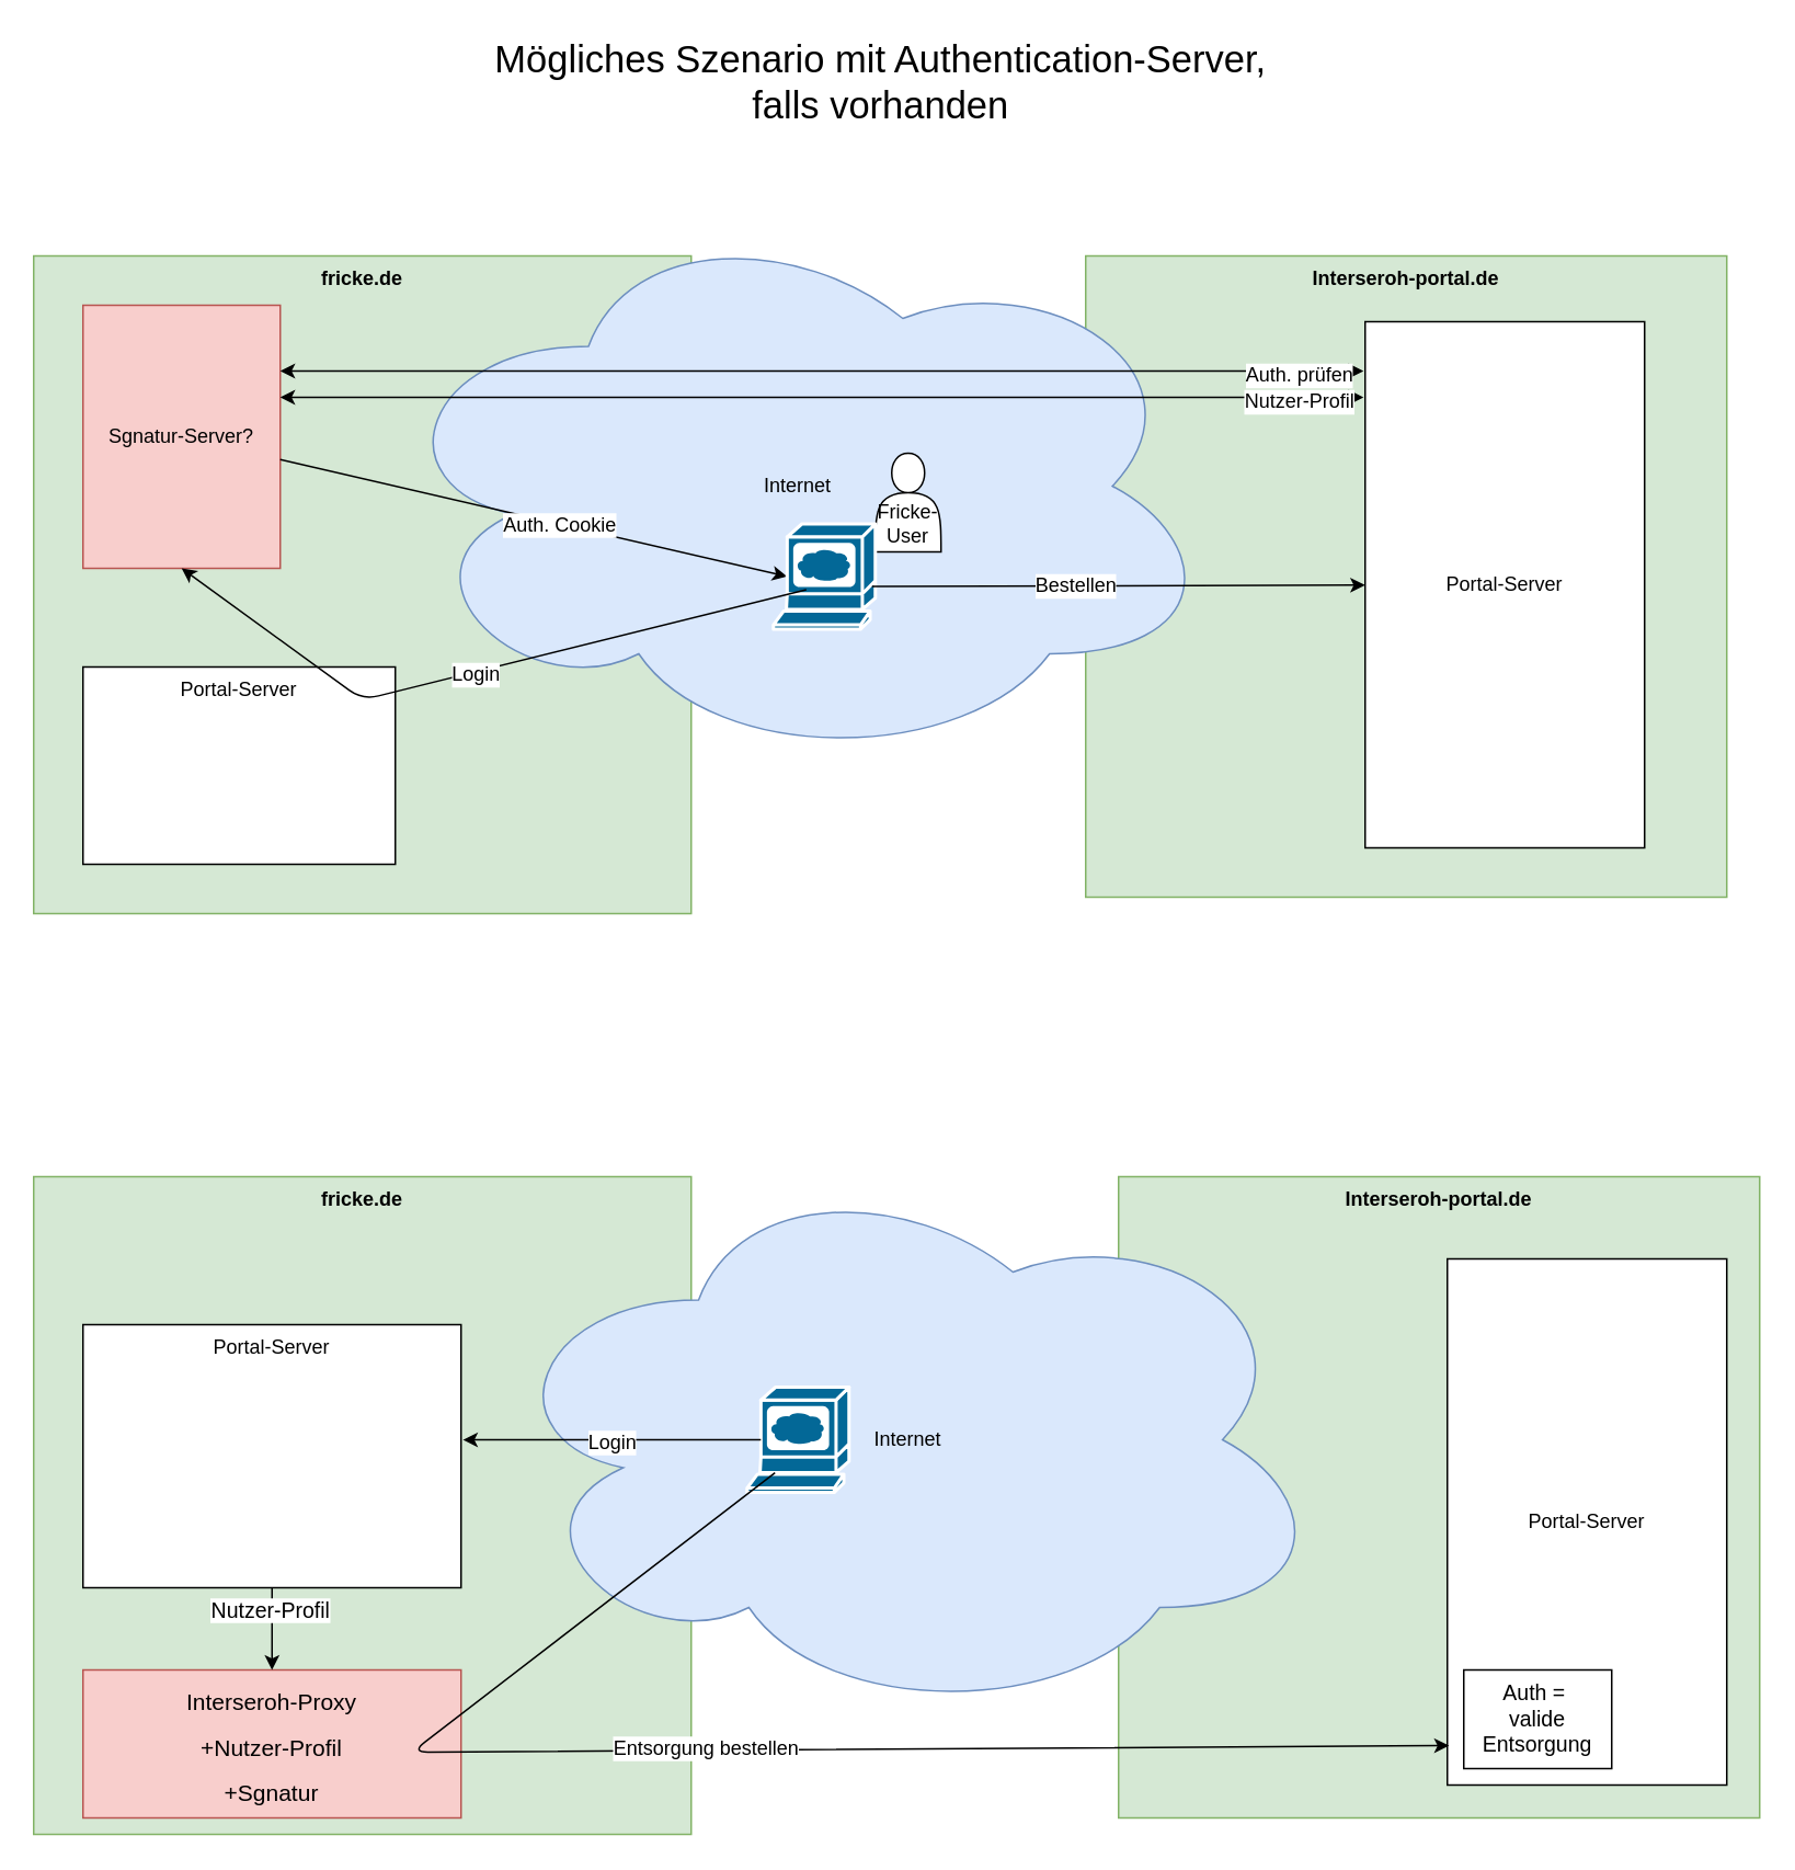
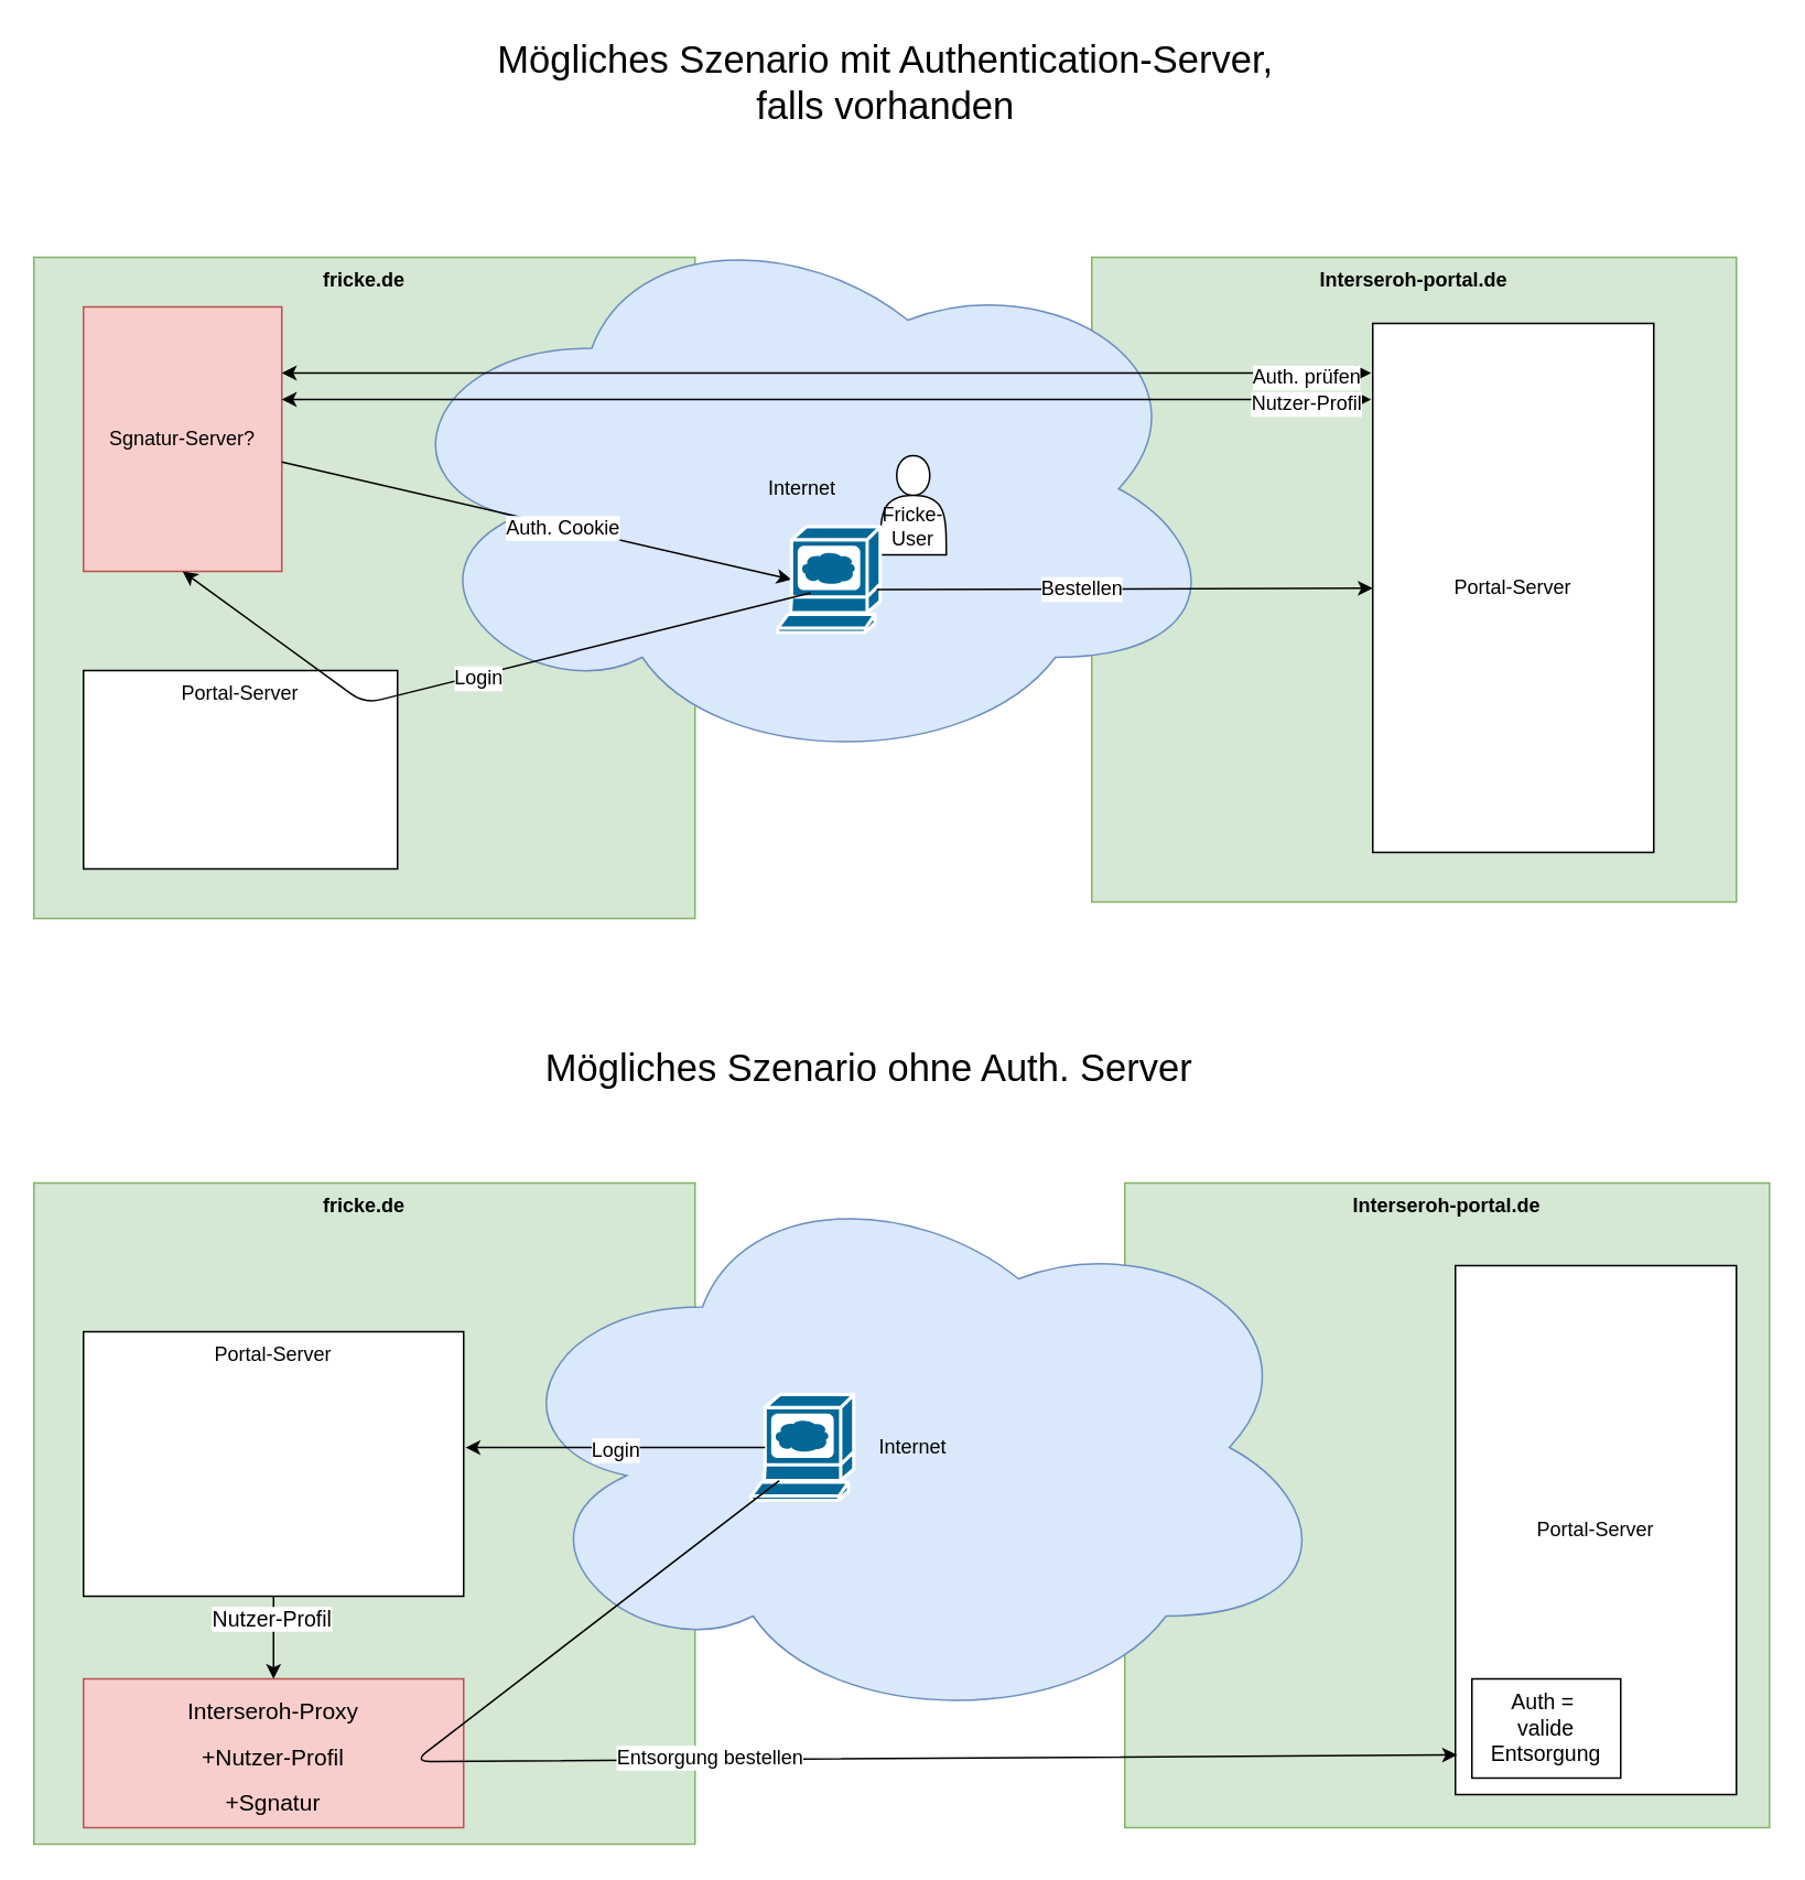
  <mxCell id="0" />
  <mxCell id="1" parent="0" />
  <mxCell id="2" value="fricke.de" style="whiteSpace=wrap;html=1;aspect=fixed;horizontal=1;verticalAlign=top;fontStyle=1;fillColor=#d5e8d4;strokeColor=#82b366;" vertex="1" parent="1"><mxGeometry x="20" y="155" width="400" height="400" as="geometry" /></mxCell>
  <mxCell id="3" value="Interseroh-portal.de" style="whiteSpace=wrap;html=1;aspect=fixed;verticalAlign=top;fontStyle=1;fillColor=#d5e8d4;strokeColor=#82b366;" vertex="1" parent="1"><mxGeometry x="660" y="155" width="390" height="390" as="geometry" /></mxCell>
  <mxCell id="4" value="Internet" style="ellipse;shape=cloud;whiteSpace=wrap;html=1;verticalAlign=middle;fillColor=#dae8fc;strokeColor=#6c8ebf;" vertex="1" parent="1"><mxGeometry x="230" y="125" width="510" height="340" as="geometry" /></mxCell>
  <mxCell id="5" value="Fricke-User" style="shape=actor;whiteSpace=wrap;html=1;verticalAlign=bottom;" vertex="1" parent="1"><mxGeometry x="532" y="275" width="40" height="60" as="geometry" /></mxCell>
  <mxCell id="6" value="Portal-Server" style="rounded=0;whiteSpace=wrap;html=1;verticalAlign=top;" vertex="1" parent="1"><mxGeometry x="50" y="405" width="190" height="120" as="geometry" /></mxCell>
  <mxCell id="7" value="Sgnatur-Server?" style="rounded=0;whiteSpace=wrap;html=1;fillColor=#f8cecc;strokeColor=#b85450;" vertex="1" parent="1"><mxGeometry x="50" y="185" width="120" height="160" as="geometry" /></mxCell>
  <mxCell id="8" value="" style="endArrow=classic;html=1;entryX=0.135;entryY=0.5;entryDx=0;entryDy=0;entryPerimeter=0;" edge="1" parent="1" source="7" target="10"><mxGeometry width="50" height="50" relative="1" as="geometry"><mxPoint x="20" y="625" as="sourcePoint" /><mxPoint x="70" y="575" as="targetPoint" /></mxGeometry></mxCell>
  <mxCell id="9" value="Auth. Cookie" style="text;html=1;align=center;verticalAlign=middle;resizable=0;points=[];labelBackgroundColor=#ffffff;" vertex="1" connectable="0" parent="8"><mxGeometry x="0.1" y="-1" relative="1" as="geometry"><mxPoint as="offset" /></mxGeometry></mxCell>
  <mxCell id="10" value="" style="shape=mxgraph.cisco.computers_and_peripherals.web_browser;html=1;dashed=0;fillColor=#036897;strokeColor=#ffffff;strokeWidth=2;verticalLabelPosition=bottom;verticalAlign=top" vertex="1" parent="1"><mxGeometry x="470" y="318" width="62" height="64" as="geometry" /></mxCell>
  <mxCell id="11" value="" style="endArrow=classic;html=1;entryX=0.5;entryY=1;entryDx=0;entryDy=0;exitX=0.323;exitY=0.625;exitDx=0;exitDy=0;exitPerimeter=0;" edge="1" parent="1" source="10" target="7"><mxGeometry width="50" height="50" relative="1" as="geometry"><mxPoint x="20" y="625" as="sourcePoint" /><mxPoint x="70" y="575" as="targetPoint" /><Array as="points"><mxPoint x="220" y="425" /></Array></mxGeometry></mxCell>
  <mxCell id="12" value="Login" style="text;html=1;align=center;verticalAlign=middle;resizable=0;points=[];labelBackgroundColor=#ffffff;" vertex="1" connectable="0" parent="11"><mxGeometry x="0.004" y="1" relative="1" as="geometry"><mxPoint as="offset" /></mxGeometry></mxCell>
  <mxCell id="13" value="Portal-Server" style="rounded=0;whiteSpace=wrap;html=1;" vertex="1" parent="1"><mxGeometry x="830" y="195" width="170" height="320" as="geometry" /></mxCell>
  <mxCell id="14" value="" style="endArrow=classic;html=1;" edge="1" parent="1" target="13"><mxGeometry width="50" height="50" relative="1" as="geometry"><mxPoint x="530" y="356" as="sourcePoint" /><mxPoint x="70" y="575" as="targetPoint" /></mxGeometry></mxCell>
  <mxCell id="15" value="Bestellen" style="text;html=1;align=center;verticalAlign=middle;resizable=0;points=[];labelBackgroundColor=#ffffff;" vertex="1" connectable="0" parent="14"><mxGeometry x="-0.174" relative="1" as="geometry"><mxPoint as="offset" /></mxGeometry></mxCell>
  <mxCell id="16" value="" style="endArrow=classic;startArrow=classic;html=1;exitX=1;exitY=0.25;exitDx=0;exitDy=0;" edge="1" parent="1" source="7"><mxGeometry width="50" height="50" relative="1" as="geometry"><mxPoint x="20" y="625" as="sourcePoint" /><mxPoint x="829" y="225" as="targetPoint" /></mxGeometry></mxCell>
  <mxCell id="17" value="Auth. prüfen" style="text;html=1;align=center;verticalAlign=middle;resizable=0;points=[];labelBackgroundColor=#ffffff;" vertex="1" connectable="0" parent="16"><mxGeometry x="0.879" y="-2" relative="1" as="geometry"><mxPoint as="offset" /></mxGeometry></mxCell>
  <mxCell id="18" value="" style="endArrow=classic;startArrow=classic;html=1;exitX=1;exitY=0.25;exitDx=0;exitDy=0;" edge="1" parent="1"><mxGeometry width="50" height="50" relative="1" as="geometry"><mxPoint x="170" y="241" as="sourcePoint" /><mxPoint x="829" y="241" as="targetPoint" /></mxGeometry></mxCell>
  <mxCell id="19" value="Nutzer-Profil" style="text;html=1;align=center;verticalAlign=middle;resizable=0;points=[];labelBackgroundColor=#ffffff;" vertex="1" connectable="0" parent="18"><mxGeometry x="0.879" y="-2" relative="1" as="geometry"><mxPoint as="offset" /></mxGeometry></mxCell>
  <mxCell id="20" value="Mögliches Szenario mit Authentication-Server,&lt;br&gt;falls vorhanden" style="text;html=1;align=center;verticalAlign=middle;resizable=0;points=[];autosize=1;fontSize=23;" vertex="1" parent="1"><mxGeometry x="295" y="20" width="480" height="60" as="geometry" /></mxCell>
  <mxCell id="21" value="fricke.de" style="whiteSpace=wrap;html=1;aspect=fixed;horizontal=1;verticalAlign=top;fontStyle=1;fillColor=#d5e8d4;strokeColor=#82b366;" vertex="1" parent="1"><mxGeometry x="20" y="715" width="400" height="400" as="geometry" /></mxCell>
  <mxCell id="22" value="Interseroh-portal.de" style="whiteSpace=wrap;html=1;aspect=fixed;verticalAlign=top;fontStyle=1;fillColor=#d5e8d4;strokeColor=#82b366;" vertex="1" parent="1"><mxGeometry x="680" y="715" width="390" height="390" as="geometry" /></mxCell>
  <mxCell id="23" value="Internet" style="ellipse;shape=cloud;whiteSpace=wrap;html=1;verticalAlign=middle;fillColor=#dae8fc;strokeColor=#6c8ebf;" vertex="1" parent="1"><mxGeometry x="297" y="705" width="510" height="340" as="geometry" /></mxCell>
  <mxCell id="24" value="Portal-Server" style="rounded=0;whiteSpace=wrap;html=1;verticalAlign=top;" vertex="1" parent="1"><mxGeometry x="50" y="805" width="230" height="160" as="geometry" /></mxCell>
  <mxCell id="25" value="Portal-Server" style="rounded=0;whiteSpace=wrap;html=1;" vertex="1" parent="1"><mxGeometry x="880" y="765" width="170" height="320" as="geometry" /></mxCell>
  <mxCell id="26" value="&lt;font style=&quot;font-size: 14px&quot;&gt;Interseroh-Proxy&lt;br&gt;+Nutzer-Profil&lt;br&gt;+Sgnatur&lt;br&gt;&lt;/font&gt;" style="rounded=0;whiteSpace=wrap;html=1;fontSize=23;fillColor=#f8cecc;strokeColor=#b85450;" vertex="1" parent="1"><mxGeometry x="50" y="1015" width="230" height="90" as="geometry" /></mxCell>
  <mxCell id="27" value="" style="shape=mxgraph.cisco.computers_and_peripherals.web_browser;html=1;dashed=0;fillColor=#036897;strokeColor=#ffffff;strokeWidth=2;verticalLabelPosition=bottom;verticalAlign=top" vertex="1" parent="1"><mxGeometry x="454" y="843" width="62" height="64" as="geometry" /></mxCell>
  <mxCell id="28" value="" style="endArrow=classic;html=1;exitX=0.135;exitY=0.5;exitDx=0;exitDy=0;exitPerimeter=0;entryX=1.005;entryY=0.438;entryDx=0;entryDy=0;entryPerimeter=0;" edge="1" parent="1" source="27" target="24"><mxGeometry width="50" height="50" relative="1" as="geometry"><mxPoint x="500.026" y="368" as="sourcePoint" /><mxPoint x="120" y="355" as="targetPoint" /><Array as="points" /></mxGeometry></mxCell>
  <mxCell id="29" value="Login" style="text;html=1;align=center;verticalAlign=middle;resizable=0;points=[];labelBackgroundColor=#ffffff;" vertex="1" connectable="0" parent="28"><mxGeometry x="0.004" y="1" relative="1" as="geometry"><mxPoint as="offset" /></mxGeometry></mxCell>
  <mxCell id="30" value="" style="endArrow=classic;html=1;exitX=0.274;exitY=0.813;exitDx=0;exitDy=0;exitPerimeter=0;entryX=0.006;entryY=0.925;entryDx=0;entryDy=0;entryPerimeter=0;" edge="1" parent="1" source="27" target="25"><mxGeometry width="50" height="50" relative="1" as="geometry"><mxPoint x="500.026" y="368" as="sourcePoint" /><mxPoint x="120" y="355" as="targetPoint" /><Array as="points"><mxPoint x="250" y="1065" /></Array></mxGeometry></mxCell>
  <mxCell id="31" value="Entsorgung bestellen" style="text;html=1;align=center;verticalAlign=middle;resizable=0;points=[];labelBackgroundColor=#ffffff;" vertex="1" connectable="0" parent="30"><mxGeometry x="0.004" y="1" relative="1" as="geometry"><mxPoint as="offset" /></mxGeometry></mxCell>
  <mxCell id="32" value="Auth =&amp;nbsp;&lt;br style=&quot;font-size: 13px;&quot;&gt;valide Entsorgung" style="rounded=0;whiteSpace=wrap;html=1;fontSize=13;" vertex="1" parent="1"><mxGeometry x="890" y="1015" width="90" height="60" as="geometry" /></mxCell>
+ <mxCell id="33" value="Mögliches Szenario ohne Auth. Server" style="text;html=1;align=center;verticalAlign=middle;resizable=0;points=[];autosize=1;fontSize=23;" vertex="1" parent="1"><mxGeometry x="320" y="631" width="410" height="30" as="geometry" /></mxCell>
  <mxCell id="34" value="" style="endArrow=classic;html=1;fontSize=13;entryX=0.5;entryY=0;entryDx=0;entryDy=0;" edge="1" parent="1" source="24" target="26"><mxGeometry width="50" height="50" relative="1" as="geometry"><mxPoint x="20" y="1185" as="sourcePoint" /><mxPoint x="70" y="1135" as="targetPoint" /></mxGeometry></mxCell>
  <mxCell id="35" value="Nutzer-Profil" style="text;html=1;align=center;verticalAlign=middle;resizable=0;points=[];labelBackgroundColor=#ffffff;fontSize=13;" vertex="1" connectable="0" parent="34"><mxGeometry x="-0.48" y="-2" relative="1" as="geometry"><mxPoint as="offset" /></mxGeometry></mxCell>
